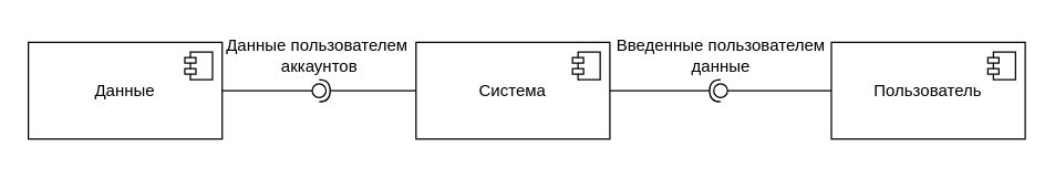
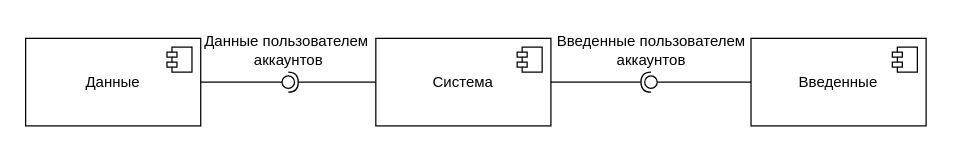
  <mxCell id="0" />
  <mxCell id="1" parent="0" />
  <mxCell id="2" value="Система" style="html=1;dropTarget=0;whiteSpace=wrap;" vertex="1" parent="1"><mxGeometry x="300" y="30" width="140" height="70" as="geometry" /></mxCell>
  <mxCell id="3" value="" style="shape=module;jettyWidth=8;jettyHeight=4;" vertex="1" parent="2"><mxGeometry x="1" width="20" height="20" relative="1" as="geometry"><mxPoint x="-27" y="7" as="offset" /></mxGeometry></mxCell>
- <mxCell id="4" value="Пользователь" style="html=1;dropTarget=0;whiteSpace=wrap;" vertex="1" parent="1"><mxGeometry x="600" y="30" width="140" height="70" as="geometry" /></mxCell>
+ <mxCell id="4" value="Введенные" style="html=1;dropTarget=0;whiteSpace=wrap;" vertex="1" parent="1"><mxGeometry x="600" y="30" width="140" height="70" as="geometry" /></mxCell>
  <mxCell id="5" value="" style="shape=module;jettyWidth=8;jettyHeight=4;" vertex="1" parent="4"><mxGeometry x="1" width="20" height="20" relative="1" as="geometry"><mxPoint x="-27" y="7" as="offset" /></mxGeometry></mxCell>
  <mxCell id="6" value="Данные" style="html=1;dropTarget=0;whiteSpace=wrap;" vertex="1" parent="1"><mxGeometry x="20" y="30" width="140" height="70" as="geometry" /></mxCell>
  <mxCell id="7" value="" style="shape=module;jettyWidth=8;jettyHeight=4;" vertex="1" parent="6"><mxGeometry x="1" width="20" height="20" relative="1" as="geometry"><mxPoint x="-27" y="7" as="offset" /></mxGeometry></mxCell>
  <mxCell id="8" value="" style="rounded=0;orthogonalLoop=1;jettySize=auto;html=1;endArrow=halfCircle;endFill=0;endSize=6;strokeWidth=1;sketch=0;exitX=0;exitY=0.5;exitDx=0;exitDy=0;" edge="1" target="10" parent="1" source="2"><mxGeometry relative="1" as="geometry"><mxPoint x="250" y="65" as="sourcePoint" /></mxGeometry></mxCell>
  <mxCell id="9" value="" style="rounded=0;orthogonalLoop=1;jettySize=auto;html=1;endArrow=oval;endFill=0;sketch=0;sourcePerimeterSpacing=0;targetPerimeterSpacing=0;endSize=10;exitX=1;exitY=0.5;exitDx=0;exitDy=0;" edge="1" target="10" parent="1" source="6"><mxGeometry relative="1" as="geometry"><mxPoint x="210" y="65" as="sourcePoint" /></mxGeometry></mxCell>
  <mxCell id="10" value="" style="ellipse;whiteSpace=wrap;html=1;align=center;aspect=fixed;fillColor=none;strokeColor=none;resizable=0;perimeter=centerPerimeter;rotatable=0;allowArrows=0;points=[];outlineConnect=1;" vertex="1" parent="1"><mxGeometry x="225" y="60" width="10" height="10" as="geometry" /></mxCell>
  <mxCell id="11" value="Данные пользователем&amp;nbsp;&lt;div&gt;аккаунтов&lt;/div&gt;" style="text;html=1;align=center;verticalAlign=middle;resizable=0;points=[];autosize=1;strokeColor=none;fillColor=none;" vertex="1" parent="1"><mxGeometry x="150" y="20" width="160" height="40" as="geometry" /></mxCell>
- <mxCell id="12" value="Введенные пользователем&lt;div&gt;данные&lt;/div&gt;" style="text;html=1;align=center;verticalAlign=middle;resizable=0;points=[];autosize=1;strokeColor=none;fillColor=none;" vertex="1" parent="1"><mxGeometry x="435" y="20" width="170" height="40" as="geometry" /></mxCell>
+ <mxCell id="12" value="Введенные пользователем&lt;div&gt;аккаунтов&lt;/div&gt;" style="text;html=1;align=center;verticalAlign=middle;resizable=0;points=[];autosize=1;strokeColor=none;fillColor=none;" vertex="1" parent="1"><mxGeometry x="435" y="20" width="170" height="40" as="geometry" /></mxCell>
  <mxCell id="13" value="" style="rounded=0;orthogonalLoop=1;jettySize=auto;html=1;endArrow=halfCircle;endFill=0;endSize=6;strokeWidth=1;sketch=0;exitX=1;exitY=0.5;exitDx=0;exitDy=0;" edge="1" parent="1" source="2"><mxGeometry relative="1" as="geometry"><mxPoint x="630" y="190" as="sourcePoint" /><mxPoint x="520" y="65" as="targetPoint" /></mxGeometry></mxCell>
  <mxCell id="14" value="" style="rounded=0;orthogonalLoop=1;jettySize=auto;html=1;endArrow=oval;endFill=0;sketch=0;sourcePerimeterSpacing=0;targetPerimeterSpacing=0;endSize=10;exitX=0;exitY=0.5;exitDx=0;exitDy=0;" edge="1" parent="1" source="4"><mxGeometry relative="1" as="geometry"><mxPoint x="490" y="190" as="sourcePoint" /><mxPoint x="520" y="65" as="targetPoint" /></mxGeometry></mxCell>
